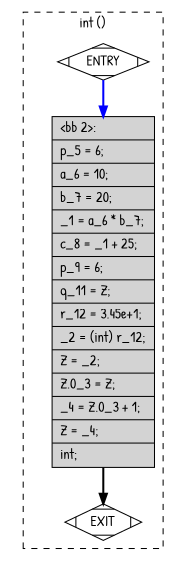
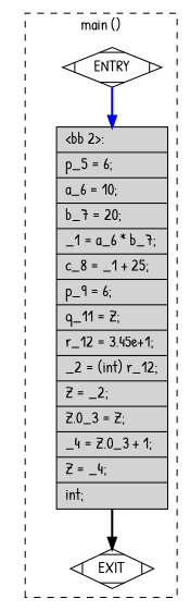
  digraph {
    fontname="Patrick Hand"
    node [fillcolor=white fontname="Patrick Hand" shape=Mdiamond style=filled]
    edge [constraint=true fontname="Patrick Hand" headport=n style="solid,bold" tailport=s]
    n1 [label=ENTRY]
    n2 [label=EXIT]
    n3 [fillcolor=lightgrey label="{\<bb\ 2\>:\l|p_5\ =\ 6;\l|a_6\ =\ 10;\l|b_7\ =\ 20;\l|_1\ =\ a_6\ *\ b_7;\l|c_8\ =\ _1\ +\ 25;\l|p_9\ =\ 6;\l|q_11\ =\ Z;\l|r_12\ =\ 3.45e+1;\l|_2\ =\ (int)\ r_12;\l|Z\ =\ _2;\l|Z.0_3\ =\ Z;\l|_4\ =\ Z.0_3\ +\ 1;\l|Z\ =\ _4;\l|int;\l}" shape=record]
    subgraph cluster_1 {
      color=black
-     label="int ()"
+     label="main ()"
      style=dashed
      n1
      n2
      n3
    }
    n1 -> n2 [style=invis]
    n1 -> n3 [color=blue weight=100]
    n3 -> n2 [color=black weight=10]
  }
